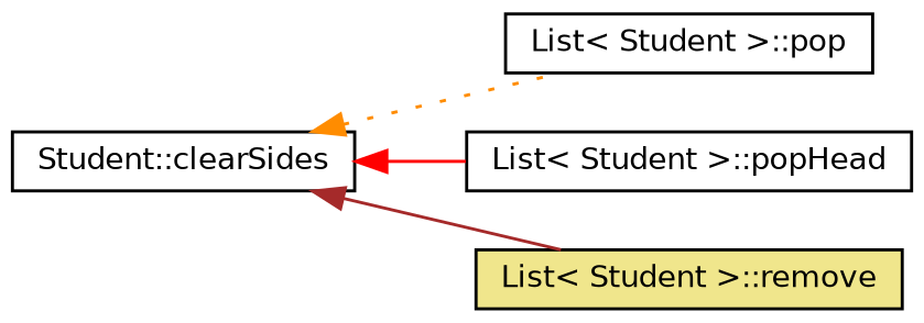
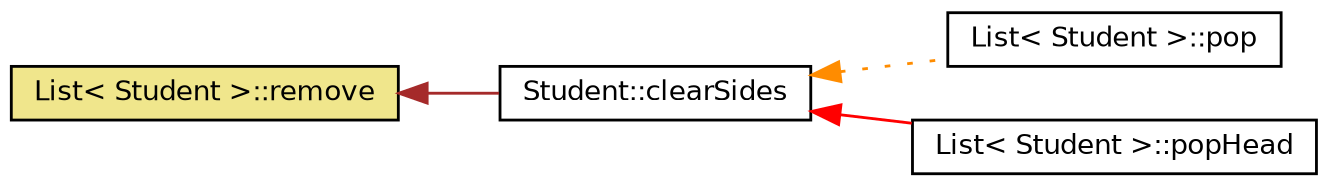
  digraph {
    rankdir=LR
    node [color=black fillcolor=white fontname=Helvetica fontsize=10 shape=record style=filled]
    edge [dir=back fontname=Helvetica fontsize=10 labelfontname=Helvetica labelfontsize=10 style=solid]
    n1 [fontcolor=black height=0.2 label="Student::clearSides" width=0.4]
    n2 [height=0.2 label="List\< Student \>::pop" width=0.4]
    n3 [height=0.2 label="List\< Student \>::popHead" width=0.4]
    n4 [fillcolor=khaki height=0.2 label="List\< Student \>::remove" width=0.4]
    n1 -> n2 [color=darkorange style=dotted]
    n1 -> n3 [color=red]
-   n1 -> n4 [color=brown]
+   n4 -> n1 [color=brown]
  }
